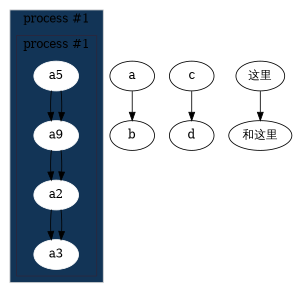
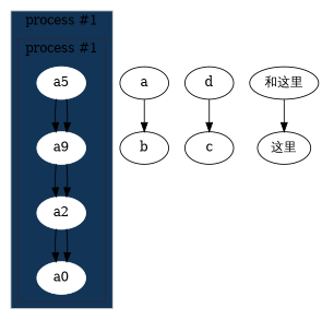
  digraph {
    fillcolor="#123456"
    n1 [color=white label=a5 style=filled]
    n2 [color=white label=a9 style=filled]
    a2 [color=white style=filled]
-   a3 [color=white style=filled]
+   a3 [color=white style=filled label=a0]
    a
    b
    c
    d
    "这里"
    "和这里"
    subgraph cluster_1 {
      color=lightgrey
      label="process #1"
      style=filled
      subgraph cluster_2 {
        color="#5c0e0e58"
        label="process #1"
        style=filled
        n1
        n2
        a2
        a3
      }
    }
    n1 -> n2
    n1 -> n2
    n2 -> a2
    n2 -> a2
    a2 -> a3
    a2 -> a3
    a -> b
-   c -> d
-   "这里" -> "和这里"
+   d -> c
+   "和这里" -> "这里"
  }
